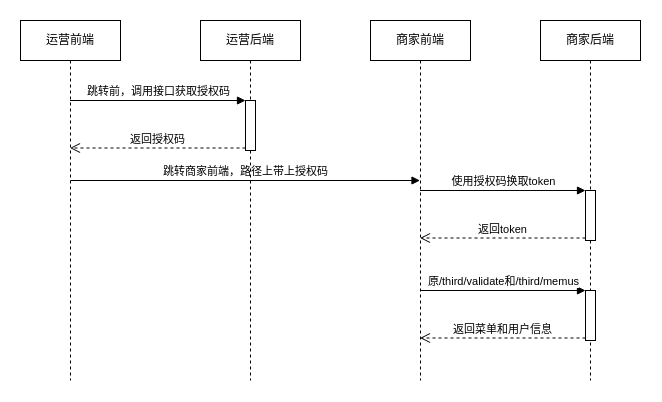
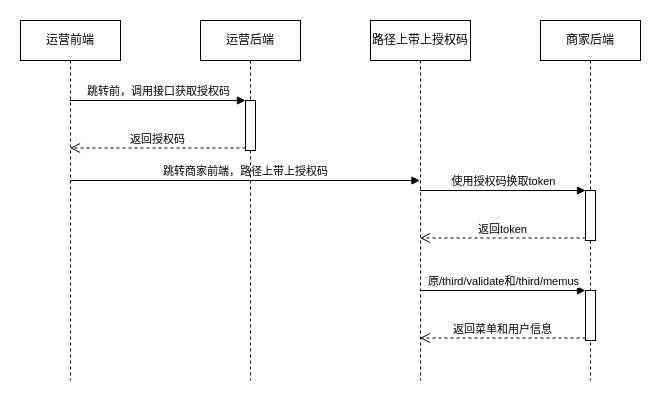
  <mxCell id="0" />
  <mxCell id="1" parent="0" />
  <mxCell id="2" value="运营前端" style="shape=umlLifeline;perimeter=lifelinePerimeter;whiteSpace=wrap;html=1;container=1;collapsible=0;recursiveResize=0;outlineConnect=0;" vertex="1" parent="1"><mxGeometry x="20" y="20" width="100" height="360" as="geometry" /></mxCell>
  <mxCell id="3" value="跳转商家前端，路径上带上授权码" style="html=1;verticalAlign=bottom;endArrow=block;rounded=0;" edge="1" parent="2" target="6"><mxGeometry width="80" relative="1" as="geometry"><mxPoint x="50" y="160" as="sourcePoint" /><mxPoint x="130" y="160" as="targetPoint" /></mxGeometry></mxCell>
  <mxCell id="4" value="运营后端" style="shape=umlLifeline;perimeter=lifelinePerimeter;whiteSpace=wrap;html=1;container=1;collapsible=0;recursiveResize=0;outlineConnect=0;" vertex="1" parent="1"><mxGeometry x="200" y="20" width="100" height="360" as="geometry" /></mxCell>
  <mxCell id="5" value="" style="html=1;points=[];perimeter=orthogonalPerimeter;" vertex="1" parent="4"><mxGeometry x="45" y="80" width="10" height="50" as="geometry" /></mxCell>
- <mxCell id="6" value="商家前端" style="shape=umlLifeline;perimeter=lifelinePerimeter;whiteSpace=wrap;html=1;container=1;collapsible=0;recursiveResize=0;outlineConnect=0;" vertex="1" parent="1"><mxGeometry x="370" y="20" width="100" height="360" as="geometry" /></mxCell>
+ <mxCell id="6" value="路径上带上授权码" style="shape=umlLifeline;perimeter=lifelinePerimeter;whiteSpace=wrap;html=1;container=1;collapsible=0;recursiveResize=0;outlineConnect=0;" vertex="1" parent="1"><mxGeometry x="370" y="20" width="100" height="360" as="geometry" /></mxCell>
  <mxCell id="7" value="商家后端" style="shape=umlLifeline;perimeter=lifelinePerimeter;whiteSpace=wrap;html=1;container=1;collapsible=0;recursiveResize=0;outlineConnect=0;" vertex="1" parent="1"><mxGeometry x="540" y="20" width="100" height="360" as="geometry" /></mxCell>
  <mxCell id="8" value="" style="html=1;points=[];perimeter=orthogonalPerimeter;" vertex="1" parent="7"><mxGeometry x="45" y="170" width="10" height="50" as="geometry" /></mxCell>
  <mxCell id="9" value="" style="html=1;points=[];perimeter=orthogonalPerimeter;" vertex="1" parent="7"><mxGeometry x="45" y="270" width="10" height="50" as="geometry" /></mxCell>
  <mxCell id="10" value="跳转前，调用接口获取授权码" style="html=1;verticalAlign=bottom;endArrow=block;entryX=0;entryY=0;rounded=0;" edge="1" target="5" parent="1" source="2"><mxGeometry relative="1" as="geometry"><mxPoint x="175" y="100" as="sourcePoint" /></mxGeometry></mxCell>
  <mxCell id="11" value="返回授权码" style="html=1;verticalAlign=bottom;endArrow=open;dashed=1;endSize=8;exitX=0;exitY=0.95;rounded=0;" edge="1" source="5" parent="1" target="2"><mxGeometry relative="1" as="geometry"><mxPoint x="175" y="176" as="targetPoint" /></mxGeometry></mxCell>
  <mxCell id="12" value="使用授权码换取token" style="html=1;verticalAlign=bottom;endArrow=block;entryX=0;entryY=0;rounded=0;" edge="1" target="8" parent="1" source="6"><mxGeometry relative="1" as="geometry"><mxPoint x="515" y="190" as="sourcePoint" /></mxGeometry></mxCell>
  <mxCell id="13" value="返回token" style="html=1;verticalAlign=bottom;endArrow=open;dashed=1;endSize=8;exitX=0;exitY=0.95;rounded=0;" edge="1" source="8" parent="1" target="6"><mxGeometry relative="1" as="geometry"><mxPoint x="515" y="266" as="targetPoint" /></mxGeometry></mxCell>
  <mxCell id="14" value="原/third/validate和/third/memus" style="html=1;verticalAlign=bottom;endArrow=block;entryX=0;entryY=0;rounded=0;" edge="1" target="9" parent="1" source="6"><mxGeometry relative="1" as="geometry"><mxPoint x="515" y="260" as="sourcePoint" /></mxGeometry></mxCell>
  <mxCell id="15" value="返回菜单和用户信息" style="html=1;verticalAlign=bottom;endArrow=open;dashed=1;endSize=8;exitX=0;exitY=0.95;rounded=0;" edge="1" source="9" parent="1" target="6"><mxGeometry relative="1" as="geometry"><mxPoint x="515" y="336" as="targetPoint" /></mxGeometry></mxCell>
